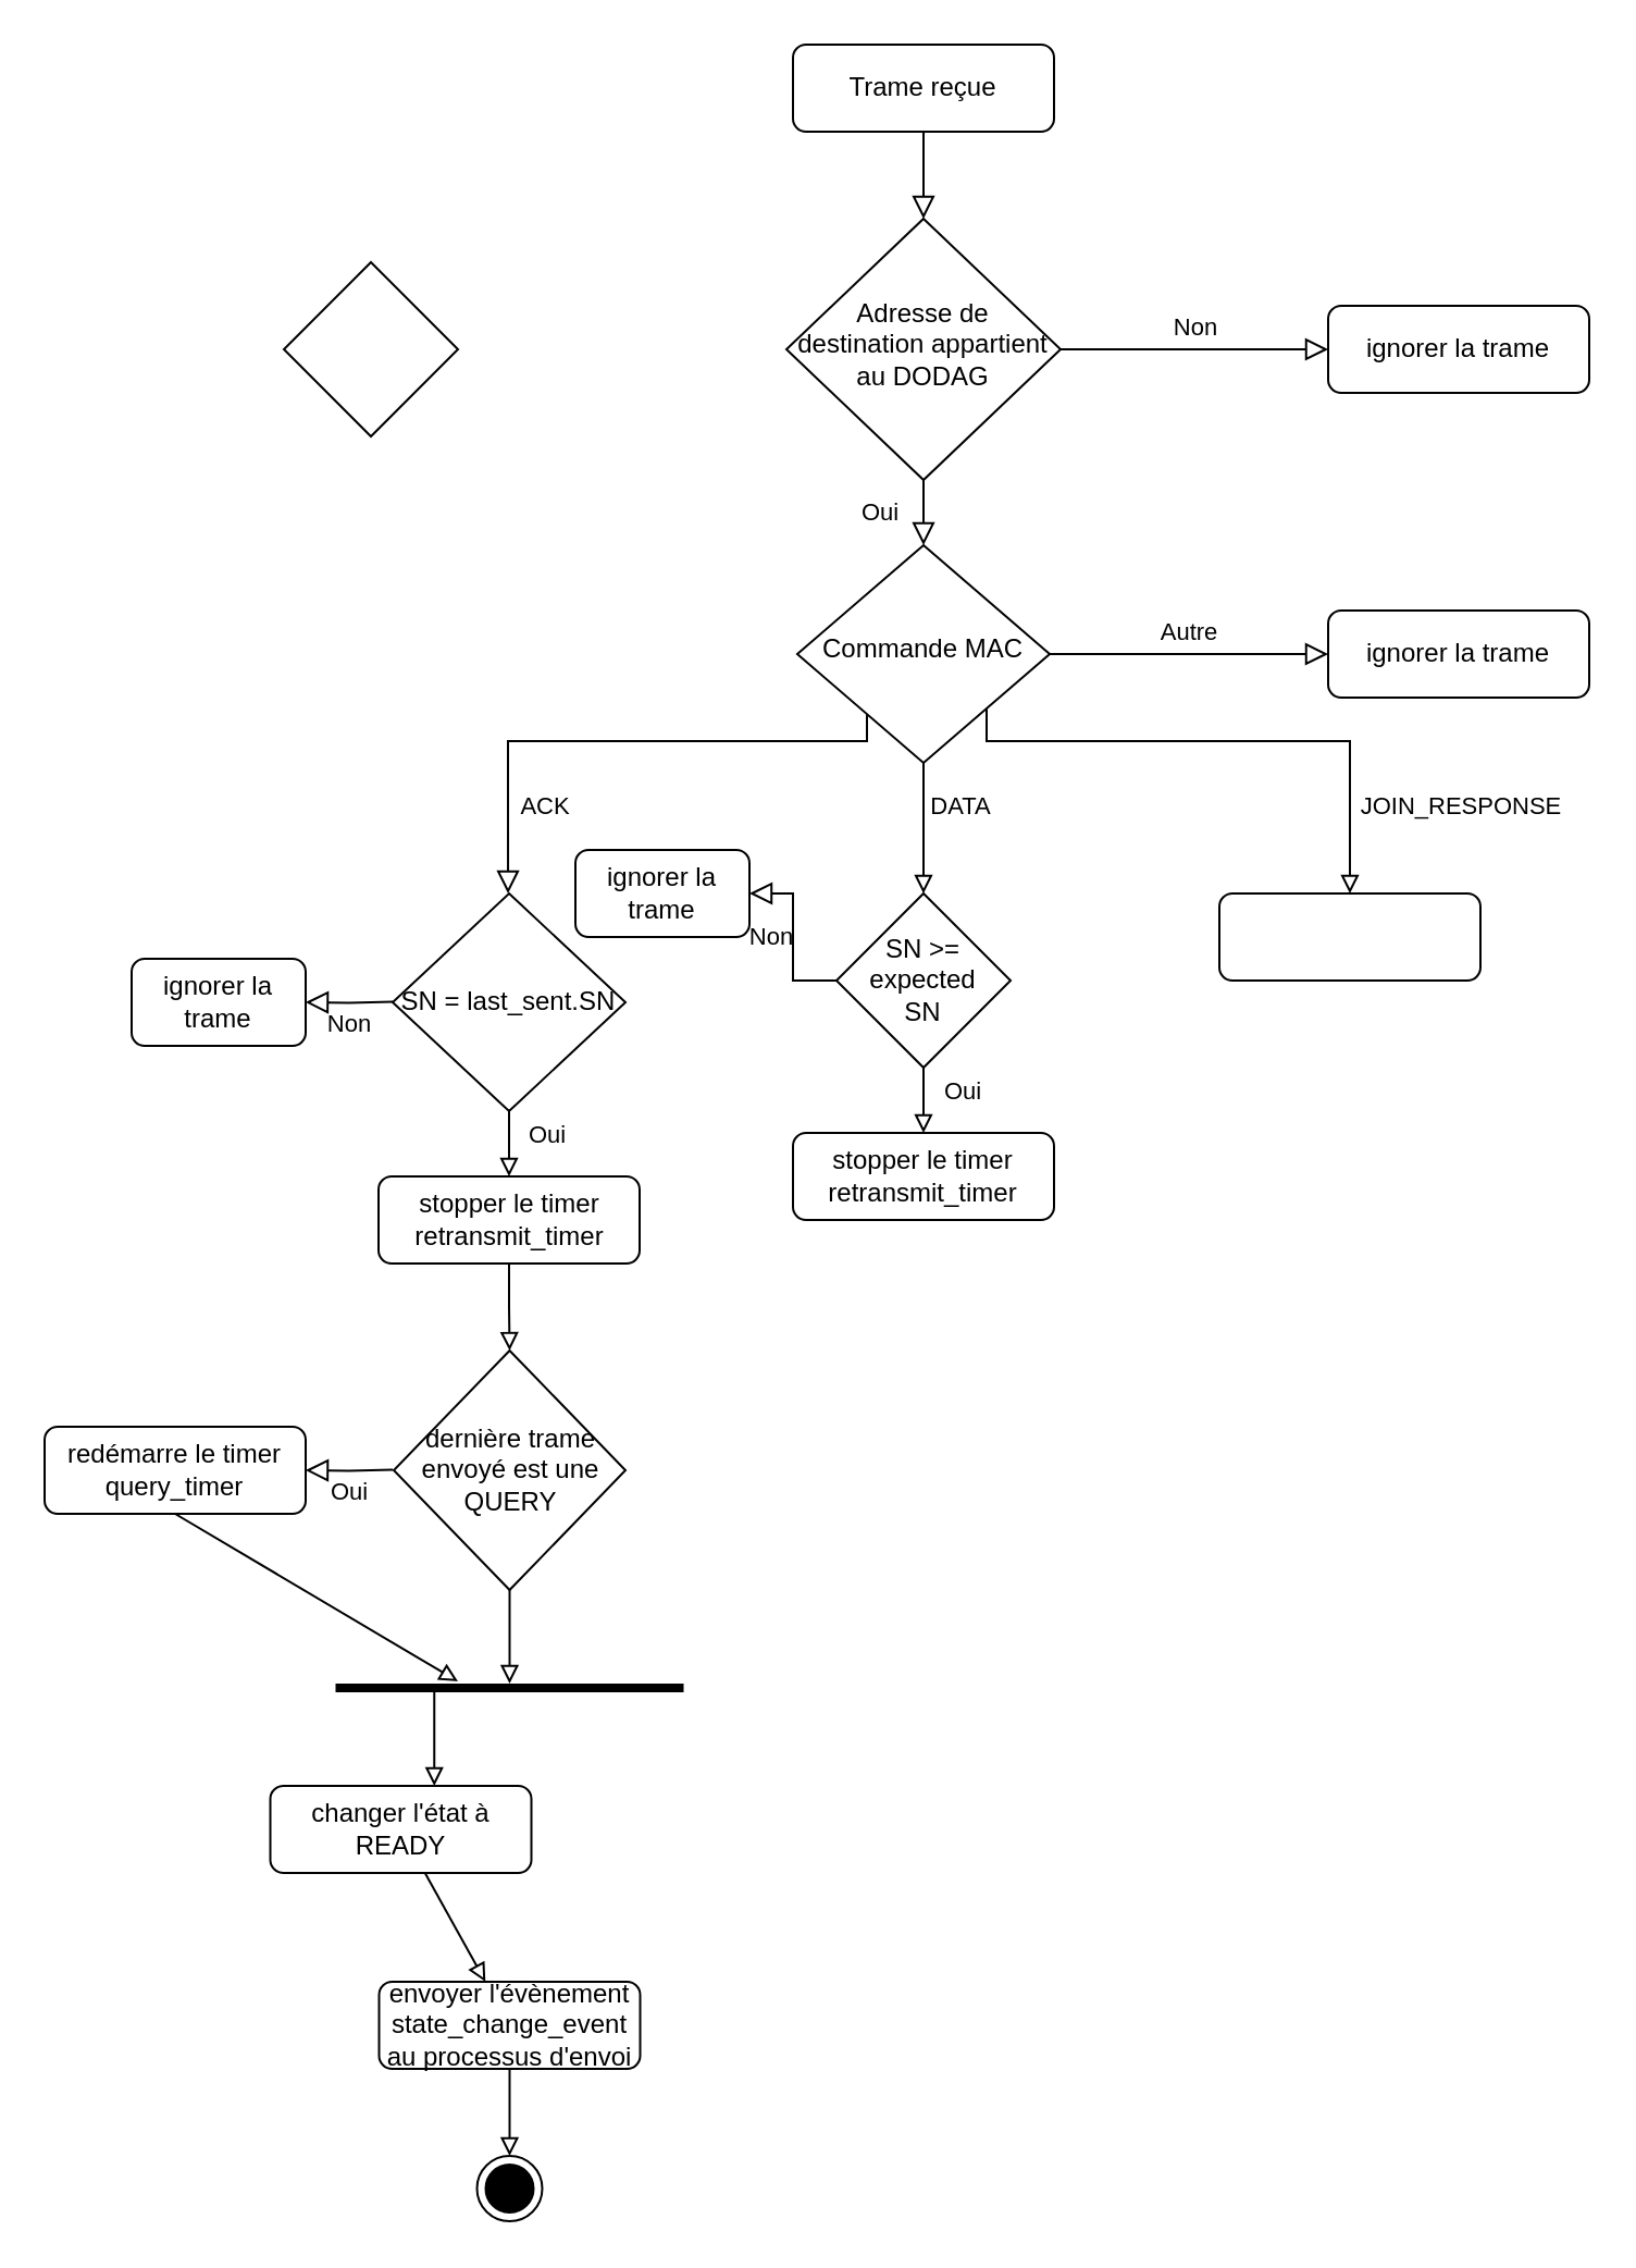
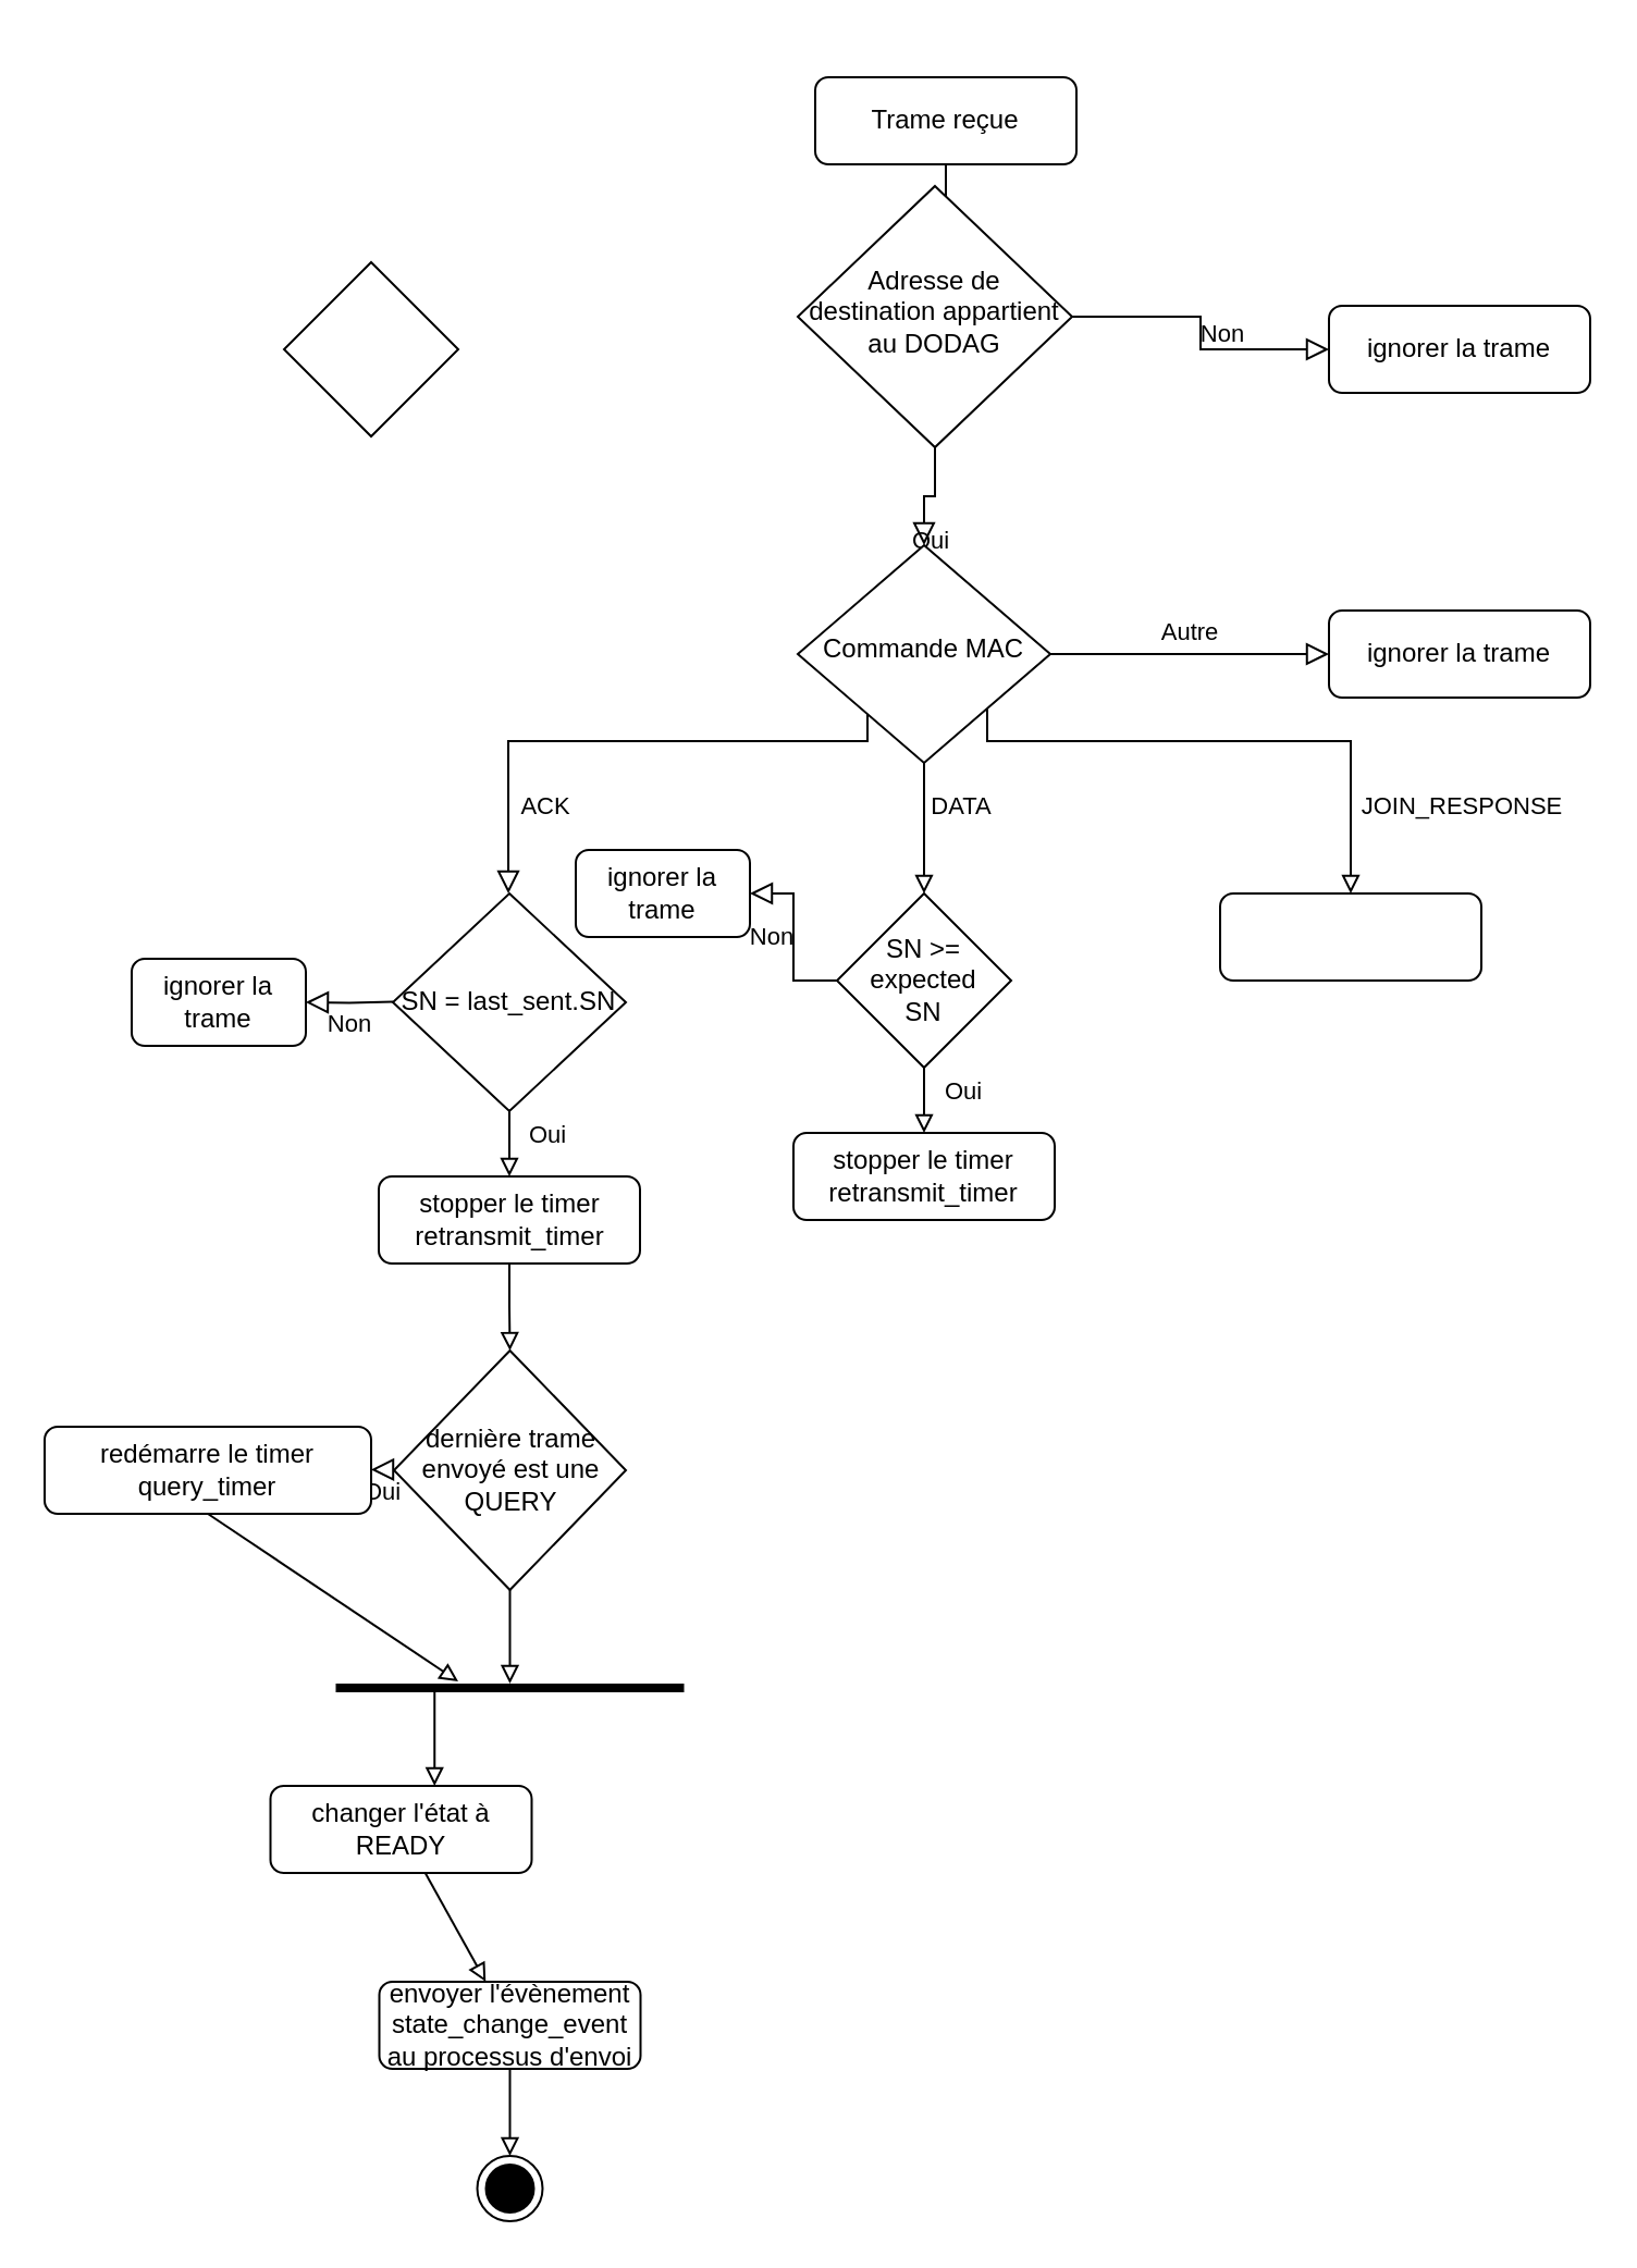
  <mxCell id="0" />
  <mxCell id="1" parent="0" />
  <mxCell id="2" value="" style="rounded=0;html=1;jettySize=auto;orthogonalLoop=1;fontSize=11;endArrow=block;endFill=0;endSize=8;strokeWidth=1;shadow=0;labelBackgroundColor=none;edgeStyle=orthogonalEdgeStyle;" parent="1" source="3" target="6" edge="1"><mxGeometry relative="1" as="geometry" /></mxCell>
- <mxCell id="3" value="Trame reçue" style="rounded=1;whiteSpace=wrap;html=1;fontSize=12;glass=0;strokeWidth=1;shadow=0;" parent="1" vertex="1"><mxGeometry x="364" y="20" width="120" height="40" as="geometry" /></mxCell>
+ <mxCell id="3" value="Trame reçue" style="rounded=1;whiteSpace=wrap;html=1;fontSize=12;glass=0;strokeWidth=1;shadow=0;" parent="1" vertex="1"><mxGeometry x="374" y="35" width="120" height="40" as="geometry" /></mxCell>
  <mxCell id="4" value="Oui" style="rounded=0;html=1;jettySize=auto;orthogonalLoop=1;fontSize=11;endArrow=block;endFill=0;endSize=8;strokeWidth=1;shadow=0;labelBackgroundColor=none;edgeStyle=orthogonalEdgeStyle;" parent="1" source="6" target="14" edge="1"><mxGeometry y="20" relative="1" as="geometry"><mxPoint as="offset" /></mxGeometry></mxCell>
  <mxCell id="5" value="Non" style="edgeStyle=orthogonalEdgeStyle;rounded=0;html=1;jettySize=auto;orthogonalLoop=1;fontSize=11;endArrow=block;endFill=0;endSize=8;strokeWidth=1;shadow=0;labelBackgroundColor=none;" parent="1" source="6" target="7" edge="1"><mxGeometry y="10" relative="1" as="geometry"><mxPoint as="offset" /></mxGeometry></mxCell>
- <mxCell id="6" value="Adresse de destination appartient au DODAG" style="rhombus;whiteSpace=wrap;html=1;shadow=0;fontFamily=Helvetica;fontSize=12;align=center;strokeWidth=1;spacing=6;spacingTop=-4;" parent="1" vertex="1"><mxGeometry x="361" y="100" width="126" height="120" as="geometry" /></mxCell>
+ <mxCell id="6" value="Adresse de destination appartient au DODAG" style="rhombus;whiteSpace=wrap;html=1;shadow=0;fontFamily=Helvetica;fontSize=12;align=center;strokeWidth=1;spacing=6;spacingTop=-4;" parent="1" vertex="1"><mxGeometry x="366" y="85" width="126" height="120" as="geometry" /></mxCell>
  <mxCell id="7" value="ignorer la trame" style="rounded=1;whiteSpace=wrap;html=1;fontSize=12;glass=0;strokeWidth=1;shadow=0;" parent="1" vertex="1"><mxGeometry x="610" y="140" width="120" height="40" as="geometry" /></mxCell>
  <mxCell id="8" value="ACK" style="rounded=0;html=1;jettySize=auto;orthogonalLoop=1;fontSize=11;endArrow=block;endFill=0;endSize=8;strokeWidth=1;shadow=0;labelBackgroundColor=none;edgeStyle=orthogonalEdgeStyle;exitX=0;exitY=1;exitDx=0;exitDy=0;" parent="1" edge="1"><mxGeometry x="0.68" y="17" relative="1" as="geometry"><mxPoint as="offset" /><mxPoint x="398" y="325" as="sourcePoint" /><mxPoint x="233.029" y="410" as="targetPoint" /><Array as="points"><mxPoint x="398" y="340" /><mxPoint x="233" y="340" /></Array></mxGeometry></mxCell>
  <mxCell id="9" value="Autre" style="edgeStyle=orthogonalEdgeStyle;rounded=0;html=1;jettySize=auto;orthogonalLoop=1;fontSize=11;endArrow=block;endFill=0;endSize=8;strokeWidth=1;shadow=0;labelBackgroundColor=none;" parent="1" source="14" target="17" edge="1"><mxGeometry y="10" relative="1" as="geometry"><mxPoint as="offset" /></mxGeometry></mxCell>
  <mxCell id="10" style="edgeStyle=orthogonalEdgeStyle;rounded=0;orthogonalLoop=1;jettySize=auto;html=1;endArrow=block;endFill=0;" edge="1" parent="1" source="14"><mxGeometry relative="1" as="geometry"><mxPoint x="424" y="410" as="targetPoint" /></mxGeometry></mxCell>
  <mxCell id="11" value="DATA" style="edgeLabel;html=1;align=center;verticalAlign=middle;resizable=0;points=[];" vertex="1" connectable="0" parent="10"><mxGeometry x="0.305" y="1" relative="1" as="geometry"><mxPoint x="15" y="-19" as="offset" /></mxGeometry></mxCell>
  <mxCell id="12" style="edgeStyle=orthogonalEdgeStyle;rounded=0;orthogonalLoop=1;jettySize=auto;html=1;exitX=1;exitY=1;exitDx=0;exitDy=0;entryX=0.5;entryY=0;entryDx=0;entryDy=0;endArrow=block;endFill=0;" edge="1" parent="1" source="14" target="18"><mxGeometry relative="1" as="geometry"><Array as="points"><mxPoint x="453" y="340" /><mxPoint x="620" y="340" /></Array></mxGeometry></mxCell>
  <mxCell id="13" value="JOIN_RESPONSE" style="edgeLabel;html=1;align=center;verticalAlign=middle;resizable=0;points=[];" vertex="1" connectable="0" parent="12"><mxGeometry x="0.526" y="2" relative="1" as="geometry"><mxPoint x="48" y="19" as="offset" /></mxGeometry></mxCell>
  <mxCell id="14" value="Commande MAC" style="rhombus;whiteSpace=wrap;html=1;shadow=0;fontFamily=Helvetica;fontSize=12;align=center;strokeWidth=1;spacing=6;spacingTop=-4;" parent="1" vertex="1"><mxGeometry x="366" y="250" width="116" height="100" as="geometry" /></mxCell>
  <mxCell id="15" style="edgeStyle=orthogonalEdgeStyle;rounded=0;orthogonalLoop=1;jettySize=auto;html=1;entryX=0.5;entryY=0;entryDx=0;entryDy=0;endArrow=block;endFill=0;" edge="1" parent="1" source="16" target="26"><mxGeometry relative="1" as="geometry" /></mxCell>
  <mxCell id="16" value="stopper le timer retransmit_timer" style="rounded=1;whiteSpace=wrap;html=1;fontSize=12;glass=0;strokeWidth=1;shadow=0;" parent="1" vertex="1"><mxGeometry x="173.5" y="540" width="120" height="40" as="geometry" /></mxCell>
  <mxCell id="17" value="ignorer la trame" style="rounded=1;whiteSpace=wrap;html=1;fontSize=12;glass=0;strokeWidth=1;shadow=0;" parent="1" vertex="1"><mxGeometry x="610" y="280" width="120" height="40" as="geometry" /></mxCell>
  <mxCell id="18" value="" style="rounded=1;whiteSpace=wrap;html=1;" vertex="1" parent="1"><mxGeometry x="560" y="410" width="120" height="40" as="geometry" /></mxCell>
  <mxCell id="19" value="" style="rhombus;whiteSpace=wrap;html=1;" vertex="1" parent="1"><mxGeometry x="130" y="120" width="80" height="80" as="geometry" /></mxCell>
  <mxCell id="20" style="edgeStyle=orthogonalEdgeStyle;rounded=0;orthogonalLoop=1;jettySize=auto;html=1;endArrow=block;endFill=0;" edge="1" parent="1" source="22" target="16"><mxGeometry relative="1" as="geometry" /></mxCell>
  <mxCell id="21" value="Oui" style="edgeLabel;html=1;align=center;verticalAlign=middle;resizable=0;points=[];" vertex="1" connectable="0" parent="20"><mxGeometry x="-0.827" relative="1" as="geometry"><mxPoint x="17" y="6" as="offset" /></mxGeometry></mxCell>
  <mxCell id="22" value="SN = last_sent.SN" style="rhombus;whiteSpace=wrap;html=1;" vertex="1" parent="1"><mxGeometry x="180" y="410" width="107" height="100" as="geometry" /></mxCell>
  <mxCell id="23" value="Non" style="edgeStyle=orthogonalEdgeStyle;rounded=0;html=1;jettySize=auto;orthogonalLoop=1;fontSize=11;endArrow=block;endFill=0;endSize=8;strokeWidth=1;shadow=0;labelBackgroundColor=none;entryX=1;entryY=0.5;entryDx=0;entryDy=0;" edge="1" parent="1" target="24"><mxGeometry y="10" relative="1" as="geometry"><mxPoint as="offset" /><mxPoint x="180" y="459.71" as="sourcePoint" /><mxPoint x="57" y="459.71" as="targetPoint" /></mxGeometry></mxCell>
  <mxCell id="24" value="ignorer la trame" style="rounded=1;whiteSpace=wrap;html=1;fontSize=12;glass=0;strokeWidth=1;shadow=0;" vertex="1" parent="1"><mxGeometry x="60" y="440" width="80" height="40" as="geometry" /></mxCell>
  <mxCell id="25" style="edgeStyle=none;rounded=0;orthogonalLoop=1;jettySize=auto;html=1;exitX=0.5;exitY=1;exitDx=0;exitDy=0;endArrow=block;endFill=0;" edge="1" parent="1" source="26" target="33"><mxGeometry relative="1" as="geometry" /></mxCell>
  <mxCell id="26" value="dernière trame envoyé est une&lt;br&gt;QUERY" style="rhombus;whiteSpace=wrap;html=1;" vertex="1" parent="1"><mxGeometry x="180.5" y="620" width="106.5" height="110" as="geometry" /></mxCell>
  <mxCell id="27" value="Oui" style="edgeStyle=orthogonalEdgeStyle;rounded=0;html=1;jettySize=auto;orthogonalLoop=1;fontSize=11;endArrow=block;endFill=0;endSize=8;strokeWidth=1;shadow=0;labelBackgroundColor=none;entryX=1;entryY=0.5;entryDx=0;entryDy=0;" edge="1" parent="1" target="29"><mxGeometry y="10" relative="1" as="geometry"><mxPoint as="offset" /><mxPoint x="180" y="674.71" as="sourcePoint" /><mxPoint x="57" y="674.71" as="targetPoint" /></mxGeometry></mxCell>
  <mxCell id="28" style="edgeStyle=none;rounded=0;orthogonalLoop=1;jettySize=auto;html=1;endArrow=block;endFill=0;exitX=0.5;exitY=1;exitDx=0;exitDy=0;" edge="1" parent="1" source="29"><mxGeometry relative="1" as="geometry"><mxPoint x="31.378" y="696" as="sourcePoint" /><mxPoint x="210" y="772" as="targetPoint" /></mxGeometry></mxCell>
- <mxCell id="29" value="redémarre le timer query_timer" style="rounded=1;whiteSpace=wrap;html=1;fontSize=12;glass=0;strokeWidth=1;shadow=0;" vertex="1" parent="1"><mxGeometry x="20" y="655" width="120" height="40" as="geometry" /></mxCell>
+ <mxCell id="29" value="redémarre le timer query_timer" style="rounded=1;whiteSpace=wrap;html=1;fontSize=12;glass=0;strokeWidth=1;shadow=0;" vertex="1" parent="1"><mxGeometry x="20" y="655" width="150" height="40" as="geometry" /></mxCell>
  <mxCell id="30" style="edgeStyle=none;rounded=0;orthogonalLoop=1;jettySize=auto;html=1;endArrow=block;endFill=0;" edge="1" parent="1" source="31" target="35"><mxGeometry relative="1" as="geometry" /></mxCell>
  <mxCell id="31" value="changer l'état à READY" style="rounded=1;whiteSpace=wrap;html=1;" vertex="1" parent="1"><mxGeometry x="123.75" y="820" width="120" height="40" as="geometry" /></mxCell>
  <mxCell id="32" style="edgeStyle=none;rounded=0;orthogonalLoop=1;jettySize=auto;html=1;endArrow=block;endFill=0;" edge="1" parent="1" source="33" target="31"><mxGeometry relative="1" as="geometry" /></mxCell>
  <mxCell id="33" value="" style="line;strokeWidth=4;html=1;perimeter=backbonePerimeter;points=[];outlineConnect=0;" vertex="1" parent="1"><mxGeometry x="153.75" y="770" width="160" height="10" as="geometry" /></mxCell>
  <mxCell id="34" style="edgeStyle=none;rounded=0;orthogonalLoop=1;jettySize=auto;html=1;entryX=0.5;entryY=0;entryDx=0;entryDy=0;endArrow=block;endFill=0;" edge="1" parent="1" source="35" target="36"><mxGeometry relative="1" as="geometry" /></mxCell>
  <mxCell id="35" value="envoyer l'évènement state_change_event&lt;br&gt;au processus d'envoi" style="rounded=1;whiteSpace=wrap;html=1;" vertex="1" parent="1"><mxGeometry x="173.75" y="910" width="120" height="40" as="geometry" /></mxCell>
  <mxCell id="36" value="" style="ellipse;html=1;shape=endState;fillColor=#000000;strokeColor=#000000;" vertex="1" parent="1"><mxGeometry x="218.75" y="990" width="30" height="30" as="geometry" /></mxCell>
  <mxCell id="37" value="SN &amp;gt;= expected&lt;br&gt;SN" style="rhombus;whiteSpace=wrap;html=1;" vertex="1" parent="1"><mxGeometry x="384" y="410" width="80" height="80" as="geometry" /></mxCell>
  <mxCell id="38" value="stopper le timer retransmit_timer" style="rounded=1;whiteSpace=wrap;html=1;fontSize=12;glass=0;strokeWidth=1;shadow=0;" vertex="1" parent="1"><mxGeometry x="364" y="520" width="120" height="40" as="geometry" /></mxCell>
  <mxCell id="39" style="edgeStyle=orthogonalEdgeStyle;rounded=0;orthogonalLoop=1;jettySize=auto;html=1;endArrow=block;endFill=0;exitX=0.5;exitY=1;exitDx=0;exitDy=0;" edge="1" parent="1" target="38" source="37"><mxGeometry relative="1" as="geometry"><mxPoint x="420.983" y="509.984" as="sourcePoint" /></mxGeometry></mxCell>
  <mxCell id="40" value="Oui" style="edgeLabel;html=1;align=center;verticalAlign=middle;resizable=0;points=[];" vertex="1" connectable="0" parent="39"><mxGeometry x="-0.827" relative="1" as="geometry"><mxPoint x="17" y="6" as="offset" /></mxGeometry></mxCell>
  <mxCell id="41" value="Non" style="edgeStyle=orthogonalEdgeStyle;rounded=0;html=1;jettySize=auto;orthogonalLoop=1;fontSize=11;endArrow=block;endFill=0;endSize=8;strokeWidth=1;shadow=0;labelBackgroundColor=none;entryX=1;entryY=0.5;entryDx=0;entryDy=0;exitX=0;exitY=0.5;exitDx=0;exitDy=0;" edge="1" parent="1" target="42" source="37"><mxGeometry y="10" relative="1" as="geometry"><mxPoint as="offset" /><mxPoint x="384" y="409.71" as="sourcePoint" /><mxPoint x="261" y="409.71" as="targetPoint" /></mxGeometry></mxCell>
  <mxCell id="42" value="ignorer la trame" style="rounded=1;whiteSpace=wrap;html=1;fontSize=12;glass=0;strokeWidth=1;shadow=0;" vertex="1" parent="1"><mxGeometry x="264" y="390" width="80" height="40" as="geometry" /></mxCell>
